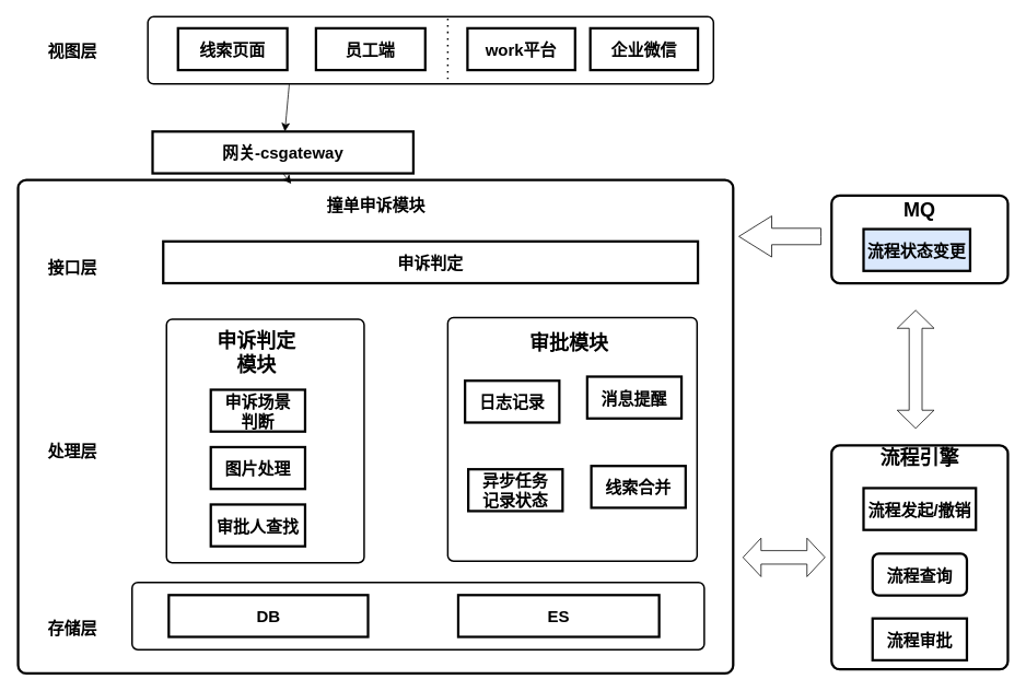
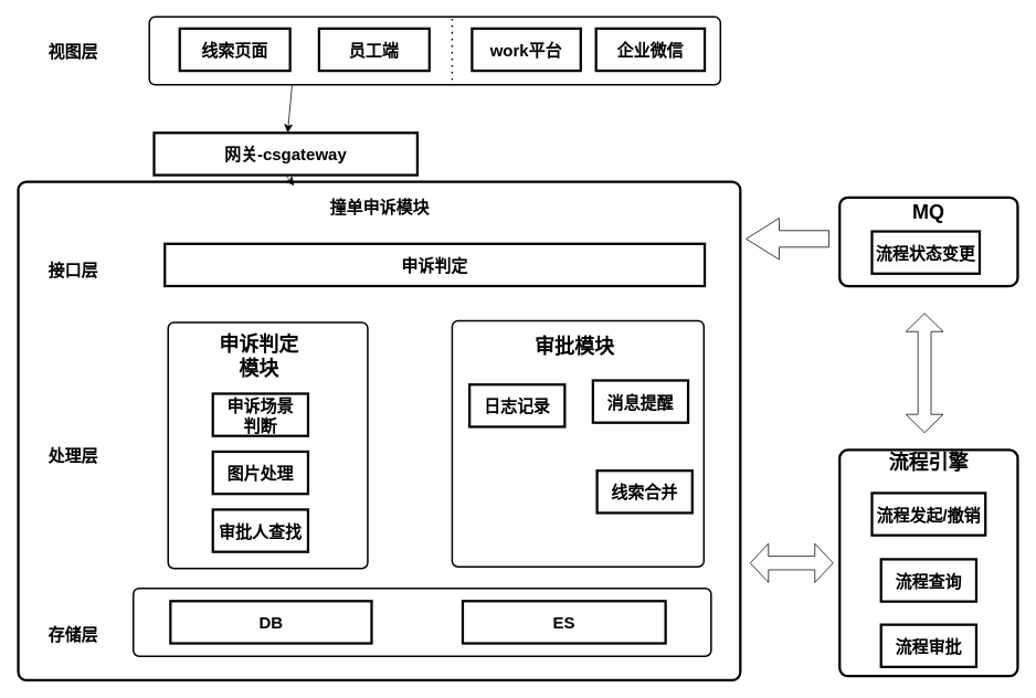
  <mxCell id="0" />
  <mxCell id="1" parent="0" />
  <mxCell id="2" value="" style="points=[[0.25,0,0],[0.5,0,0],[0.75,0,0],[1,0.25,0],[1,0.5,0],[1,0.75,0],[0.75,1,0],[0.5,1,0],[0.25,1,0],[0,0.75,0],[0,0.5,0],[0,0.25,0]];shape=mxgraph.bpmn.task;whiteSpace=wrap;rectStyle=rounded;size=10;html=1;container=1;expand=0;collapsible=0;taskMarker=abstract;strokeWidth=3;fontStyle=1" parent="1" vertex="1"><mxGeometry x="21" y="219" width="872" height="602" as="geometry" /></mxCell>
  <mxCell id="3" value="&lt;font style=&quot;font-size: 20px;&quot;&gt;撞单申诉模块&lt;/font&gt;" style="text;html=1;align=center;verticalAlign=middle;whiteSpace=wrap;rounded=0;fontSize=16;fontStyle=1" parent="2" vertex="1"><mxGeometry x="369.687" y="15" width="132.626" height="30" as="geometry" /></mxCell>
  <mxCell id="4" value="&lt;font style=&quot;font-size: 20px;&quot;&gt;存储层&lt;/font&gt;" style="text;html=1;align=center;verticalAlign=middle;whiteSpace=wrap;rounded=0;fontSize=16;fontStyle=1" parent="2" vertex="1"><mxGeometry x="-0.003" y="531" width="132.626" height="30" as="geometry" /></mxCell>
  <mxCell id="5" value="&lt;font style=&quot;font-size: 20px;&quot;&gt;处理层&lt;/font&gt;" style="text;html=1;align=center;verticalAlign=middle;whiteSpace=wrap;rounded=0;fontSize=16;fontStyle=1" parent="2" vertex="1"><mxGeometry x="-0.003" y="316" width="132.626" height="30" as="geometry" /></mxCell>
  <mxCell id="6" value="&lt;span style=&quot;font-size: 20px;&quot;&gt;接口层&lt;/span&gt;" style="text;html=1;align=center;verticalAlign=middle;whiteSpace=wrap;rounded=0;fontSize=16;fontStyle=1" vertex="1" parent="2"><mxGeometry x="-0.003" y="92" width="132.626" height="30" as="geometry" /></mxCell>
  <mxCell id="7" value="申诉判定" style="rounded=0;whiteSpace=wrap;html=1;strokeWidth=3;fontSize=20;fontStyle=1" vertex="1" parent="2"><mxGeometry x="177" y="75" width="652" height="51" as="geometry" /></mxCell>
  <mxCell id="8" value="" style="rounded=1;whiteSpace=wrap;html=1;absoluteArcSize=1;arcSize=14;strokeWidth=2;fontStyle=1" parent="1" vertex="1"><mxGeometry x="160" y="710" width="697.75" height="82" as="geometry" /></mxCell>
  <mxCell id="9" value="" style="rounded=1;whiteSpace=wrap;html=1;absoluteArcSize=1;arcSize=14;strokeWidth=2;fontStyle=1" parent="1" vertex="1"><mxGeometry x="545" y="387" width="304" height="297" as="geometry" /></mxCell>
  <mxCell id="10" value="" style="points=[[0.25,0,0],[0.5,0,0],[0.75,0,0],[1,0.25,0],[1,0.5,0],[1,0.75,0],[0.75,1,0],[0.5,1,0],[0.25,1,0],[0,0.75,0],[0,0.5,0],[0,0.25,0]];shape=mxgraph.bpmn.task;whiteSpace=wrap;rectStyle=rounded;size=10;html=1;container=1;expand=0;collapsible=0;taskMarker=abstract;strokeWidth=3;fontStyle=1" parent="1" vertex="1"><mxGeometry x="1013" y="543" width="215" height="273" as="geometry" /></mxCell>
  <mxCell id="11" value="&lt;font style=&quot;font-size: 24px;&quot;&gt;流程引擎&lt;/font&gt;" style="text;html=1;align=center;verticalAlign=middle;whiteSpace=wrap;rounded=0;fontSize=24;strokeWidth=3;fontStyle=1" parent="10" vertex="1"><mxGeometry x="51" y="9" width="113" height="13.6" as="geometry" /></mxCell>
  <mxCell id="12" value="流程发起/撤销" style="rounded=0;whiteSpace=wrap;html=1;strokeWidth=3;fontSize=20;fontStyle=1" parent="10" vertex="1"><mxGeometry x="39" y="52" width="137" height="51" as="geometry" /></mxCell>
- <mxCell id="13" value="流程查询" style="whiteSpace=wrap;html=1;strokeWidth=3;fontSize=20;fontStyle=1;rounded=1;" parent="10" vertex="1"><mxGeometry x="50" y="132" width="115" height="51" as="geometry" /></mxCell>
+ <mxCell id="13" value="流程查询" style="rounded=0;whiteSpace=wrap;html=1;strokeWidth=3;fontSize=20;fontStyle=1" parent="10" vertex="1"><mxGeometry x="50" y="132" width="115" height="51" as="geometry" /></mxCell>
  <mxCell id="14" value="流程审批" style="rounded=0;whiteSpace=wrap;html=1;strokeWidth=3;fontSize=20;fontStyle=1" parent="10" vertex="1"><mxGeometry x="50" y="211" width="115" height="51" as="geometry" /></mxCell>
  <mxCell id="15" value="" style="points=[[0.25,0,0],[0.5,0,0],[0.75,0,0],[1,0.25,0],[1,0.5,0],[1,0.75,0],[0.75,1,0],[0.5,1,0],[0.25,1,0],[0,0.75,0],[0,0.5,0],[0,0.25,0]];shape=mxgraph.bpmn.task;whiteSpace=wrap;rectStyle=rounded;size=10;html=1;container=1;expand=0;collapsible=0;taskMarker=abstract;strokeWidth=3;fontSize=20;fontStyle=1" parent="1" vertex="1"><mxGeometry x="1013" y="238" width="215" height="107" as="geometry" /></mxCell>
  <mxCell id="16" value="&lt;font style=&quot;font-size: 24px;&quot;&gt;MQ&lt;/font&gt;" style="text;html=1;align=center;verticalAlign=middle;whiteSpace=wrap;rounded=0;fontSize=24;strokeWidth=3;fontStyle=1" parent="15" vertex="1"><mxGeometry x="70" y="15.672" width="75" height="5.332" as="geometry" /></mxCell>
- <mxCell id="17" value="&lt;font style=&quot;font-size: 20px;&quot;&gt;流程状态变更&lt;/font&gt;" style="rounded=0;whiteSpace=wrap;html=1;strokeWidth=3;fontSize=20;fontStyle=1;fillColor=#dae8fc;" parent="15" vertex="1"><mxGeometry x="39" y="41" width="130" height="51" as="geometry" /></mxCell>
+ <mxCell id="17" value="&lt;font style=&quot;font-size: 20px;&quot;&gt;流程状态变更&lt;/font&gt;" style="rounded=0;whiteSpace=wrap;html=1;strokeWidth=3;fontSize=20;fontStyle=1" parent="15" vertex="1"><mxGeometry x="39" y="41" width="130" height="51" as="geometry" /></mxCell>
  <mxCell id="18" value="" style="rounded=1;whiteSpace=wrap;html=1;absoluteArcSize=1;arcSize=14;strokeWidth=2;fontStyle=1" parent="1" vertex="1"><mxGeometry x="202" y="389" width="241" height="297" as="geometry" /></mxCell>
  <mxCell id="19" value="&lt;font style=&quot;font-size: 24px;&quot;&gt;申诉判定&lt;/font&gt;&lt;div&gt;&lt;span style=&quot;background-color: initial;&quot;&gt;模块&lt;/span&gt;&lt;/div&gt;" style="text;html=1;align=center;verticalAlign=middle;whiteSpace=wrap;rounded=0;fontSize=24;fontStyle=1" parent="1" vertex="1"><mxGeometry x="249.75" y="415" width="123.5" height="30" as="geometry" /></mxCell>
  <mxCell id="20" value="申诉场景&lt;div style=&quot;font-size: 20px;&quot;&gt;判断&lt;/div&gt;" style="rounded=0;whiteSpace=wrap;html=1;strokeWidth=3;fontSize=20;fontStyle=1" parent="1" vertex="1"><mxGeometry x="256" y="475" width="115" height="51" as="geometry" /></mxCell>
  <mxCell id="21" value="图片处理" style="rounded=0;whiteSpace=wrap;html=1;strokeWidth=3;fontSize=20;fontStyle=1" parent="1" vertex="1"><mxGeometry x="256" y="545" width="115" height="51" as="geometry" /></mxCell>
  <mxCell id="22" value="审批人查找" style="rounded=0;whiteSpace=wrap;html=1;strokeWidth=3;fontSize=20;fontStyle=1" parent="1" vertex="1"><mxGeometry x="256" y="615" width="115" height="51" as="geometry" /></mxCell>
  <mxCell id="23" value="消息提醒" style="rounded=0;whiteSpace=wrap;html=1;strokeWidth=3;fontSize=20;fontStyle=1" parent="1" vertex="1"><mxGeometry x="715" y="459" width="115" height="51" as="geometry" /></mxCell>
  <mxCell id="24" value="日志记录" style="rounded=0;whiteSpace=wrap;html=1;strokeWidth=3;fontSize=20;fontStyle=1" parent="1" vertex="1"><mxGeometry x="566" y="464" width="115" height="51" as="geometry" /></mxCell>
- <mxCell id="25" value="异步任务&lt;div style=&quot;font-size: 20px;&quot;&gt;记录状态&lt;/div&gt;" style="rounded=0;whiteSpace=wrap;html=1;strokeWidth=3;fontSize=20;fontStyle=1" parent="1" vertex="1"><mxGeometry x="570" y="572" width="115" height="51" as="geometry" /></mxCell>
  <mxCell id="26" value="线索合并" style="rounded=0;whiteSpace=wrap;html=1;strokeWidth=3;fontSize=20;fontStyle=1" parent="1" vertex="1"><mxGeometry x="720" y="568" width="115" height="51" as="geometry" /></mxCell>
  <mxCell id="27" value="&lt;font style=&quot;font-size: 24px;&quot;&gt;审批&lt;/font&gt;&lt;span style=&quot;font-size: 24px; background-color: initial;&quot;&gt;模块&lt;/span&gt;" style="text;html=1;align=center;verticalAlign=middle;whiteSpace=wrap;rounded=0;fontSize=24;fontStyle=1" parent="1" vertex="1"><mxGeometry x="630.75" y="404" width="123.5" height="30" as="geometry" /></mxCell>
  <mxCell id="28" value="DB" style="rounded=0;whiteSpace=wrap;html=1;strokeWidth=3;fontSize=20;fontStyle=1" parent="1" vertex="1"><mxGeometry x="204.75" y="725.5" width="243" height="51" as="geometry" /></mxCell>
  <mxCell id="29" value="ES" style="rounded=0;whiteSpace=wrap;html=1;strokeWidth=3;fontSize=20;fontStyle=1" parent="1" vertex="1"><mxGeometry x="557.75" y="725.5" width="245" height="51" as="geometry" /></mxCell>
  <mxCell id="30" style="edgeStyle=none;curved=1;rounded=0;orthogonalLoop=1;jettySize=auto;html=1;exitX=0.25;exitY=1;exitDx=0;exitDy=0;fontSize=12;startSize=8;endSize=8;" edge="1" parent="1" source="31" target="40"><mxGeometry relative="1" as="geometry" /></mxCell>
  <mxCell id="31" value="" style="rounded=1;whiteSpace=wrap;html=1;absoluteArcSize=1;arcSize=14;strokeWidth=2;fontStyle=1" parent="1" vertex="1"><mxGeometry x="179.25" y="20" width="689.75" height="82" as="geometry" /></mxCell>
  <mxCell id="32" value="线索页面" style="rounded=0;whiteSpace=wrap;html=1;strokeWidth=3;fontSize=20;fontStyle=1;flipH=1;" parent="1" vertex="1"><mxGeometry x="216" y="34" width="133.25" height="51" as="geometry" /></mxCell>
  <mxCell id="33" value="work平台" style="rounded=0;whiteSpace=wrap;html=1;strokeWidth=3;fontSize=20;fontStyle=1;flipH=1;" parent="1" vertex="1"><mxGeometry x="569" y="34" width="131.25" height="51" as="geometry" /></mxCell>
  <mxCell id="34" value="员工端" style="rounded=0;whiteSpace=wrap;html=1;strokeWidth=3;fontSize=20;fontStyle=1;flipH=1;" parent="1" vertex="1"><mxGeometry x="384.25" y="34" width="133.25" height="51" as="geometry" /></mxCell>
  <mxCell id="35" value="企业微信" style="rounded=0;whiteSpace=wrap;html=1;strokeWidth=3;fontSize=20;fontStyle=1;flipH=1;" parent="1" vertex="1"><mxGeometry x="718.75" y="34" width="131.25" height="51" as="geometry" /></mxCell>
  <mxCell id="36" value="" style="html=1;shadow=0;dashed=0;align=center;verticalAlign=middle;shape=mxgraph.arrows2.twoWayArrow;dy=0.65;dx=22;rotation=90;" parent="1" vertex="1"><mxGeometry x="1043.5" y="427.5" width="144" height="45" as="geometry" /></mxCell>
  <mxCell id="37" value="" style="html=1;shadow=0;dashed=0;align=center;verticalAlign=middle;shape=mxgraph.arrows2.twoWayArrow;dy=0.65;dx=22;rotation=0;" parent="1" vertex="1"><mxGeometry x="905" y="656" width="100" height="47" as="geometry" /></mxCell>
  <mxCell id="38" value="" style="html=1;shadow=0;dashed=0;align=center;verticalAlign=middle;shape=mxgraph.arrows2.arrow;dy=0.6;dx=40;direction=south;notch=0;rotation=90;" parent="1" vertex="1"><mxGeometry x="925" y="238" width="50" height="100" as="geometry" /></mxCell>
  <mxCell id="39" value="&lt;font style=&quot;font-size: 20px;&quot;&gt;视图层&lt;/font&gt;" style="text;html=1;align=center;verticalAlign=middle;whiteSpace=wrap;rounded=0;fontSize=16;fontStyle=1" parent="1" vertex="1"><mxGeometry x="20.997" y="46" width="132.626" height="30" as="geometry" /></mxCell>
  <mxCell id="40" value="网关-csgateway" style="rounded=0;whiteSpace=wrap;html=1;strokeWidth=3;fontSize=20;fontStyle=1" vertex="1" parent="1"><mxGeometry x="185" y="160" width="318" height="51" as="geometry" /></mxCell>
  <mxCell id="41" style="edgeStyle=none;curved=1;rounded=0;orthogonalLoop=1;jettySize=auto;html=1;exitX=0.5;exitY=1;exitDx=0;exitDy=0;entryX=0.382;entryY=0.008;entryDx=0;entryDy=0;entryPerimeter=0;fontSize=12;startSize=8;endSize=8;" edge="1" parent="1" source="40" target="2"><mxGeometry relative="1" as="geometry" /></mxCell>
  <mxCell id="42" value="" style="endArrow=none;dashed=1;html=1;dashPattern=1 3;strokeWidth=2;rounded=0;fontSize=12;startSize=8;endSize=8;curved=1;" edge="1" parent="1"><mxGeometry width="50" height="50" relative="1" as="geometry"><mxPoint x="545" y="96" as="sourcePoint" /><mxPoint x="545" y="20" as="targetPoint" /></mxGeometry></mxCell>
